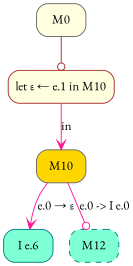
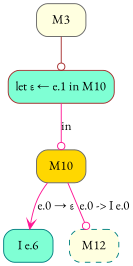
  digraph {
    fontname="EB Garamond"
    node [color=gray40 fillcolor=lightyellow fontname="EB Garamond" shape=box style="rounded,filled"]
    edge [arrowhead=vee color=deeppink fontname="EB Garamond"]
-   n1 [color=brown label="let ε ← e.1 in M10"]
+   n1 [color=brown fillcolor=aquamarine label="let ε ← e.1 in M10"]
    M10 [fillcolor=gold]
-   M0
+   M0 [label=M3]
    n4 [color=teal fillcolor=aquamarine label="I e.6"]
-   M12 [color=teal fillcolor=aquamarine style="rounded,dashed,filled"]
-   n1 -> M10 [label=in]
+   M12 [color=teal style="rounded,dashed,filled"]
+   n1 -> M10 [arrowhead=odot label=in]
    M10 -> n4 [label="e.0 → ε"]
    M10 -> M12 [arrowhead=odot label="e.0 -> I e.0"]
    M0 -> n1 [arrowhead=odot color=brown]
  }
